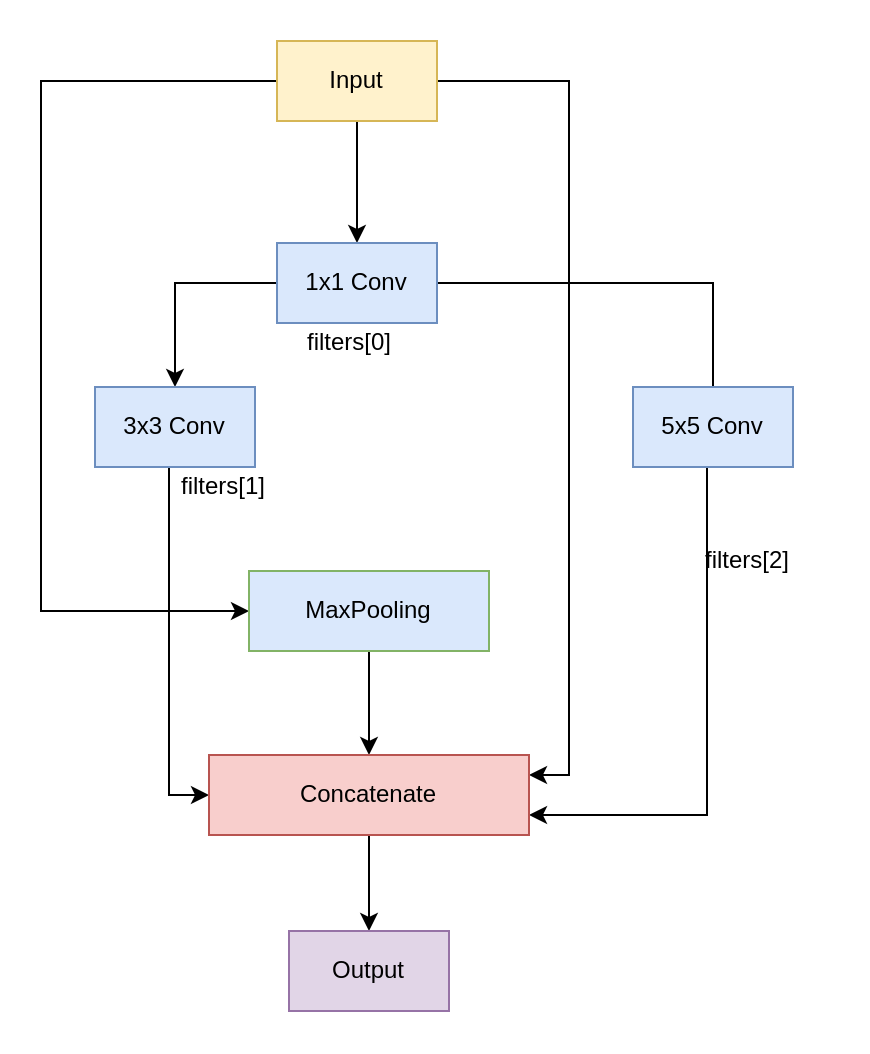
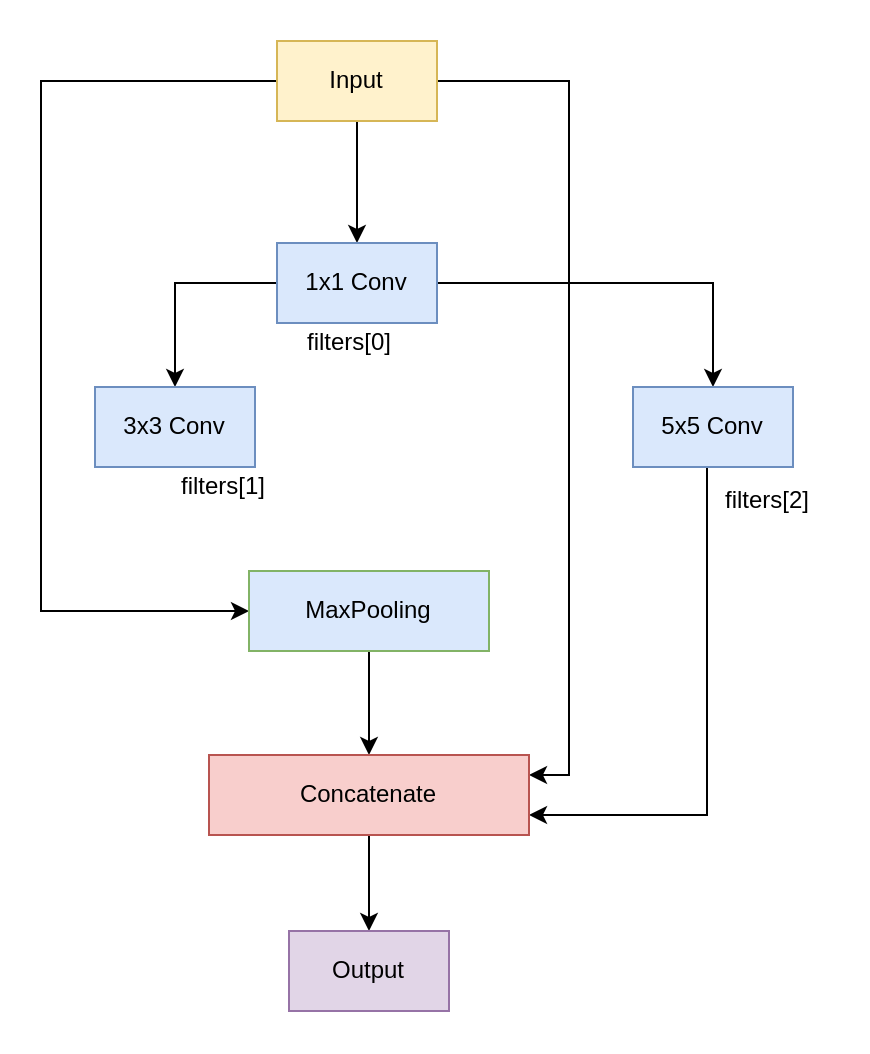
  <mxCell id="0" />
  <mxCell id="1" parent="0" />
  <mxCell id="2" style="edgeStyle=orthogonalEdgeStyle;rounded=0;orthogonalLoop=1;jettySize=auto;html=1;entryX=0.5;entryY=0;entryDx=0;entryDy=0;" edge="1" parent="1" source="5" target="8"><mxGeometry relative="1" as="geometry" /></mxCell>
  <mxCell id="3" style="edgeStyle=orthogonalEdgeStyle;rounded=0;orthogonalLoop=1;jettySize=auto;html=1;" edge="1" parent="1" source="5" target="14"><mxGeometry relative="1" as="geometry"><Array as="points"><mxPoint x="20" y="40" /><mxPoint x="20" y="305" /></Array></mxGeometry></mxCell>
  <mxCell id="4" style="edgeStyle=orthogonalEdgeStyle;rounded=0;orthogonalLoop=1;jettySize=auto;html=1;entryX=1;entryY=0.25;entryDx=0;entryDy=0;" edge="1" parent="1" source="5" target="16"><mxGeometry relative="1" as="geometry"><Array as="points"><mxPoint x="284" y="40" /><mxPoint x="284" y="387" /></Array></mxGeometry></mxCell>
  <mxCell id="5" value="Input" style="rounded=0;whiteSpace=wrap;html=1;fillColor=#fff2cc;strokeColor=#d6b656;" vertex="1" parent="1"><mxGeometry x="138" y="20" width="80" height="40" as="geometry" /></mxCell>
  <mxCell id="6" style="edgeStyle=orthogonalEdgeStyle;rounded=0;orthogonalLoop=1;jettySize=auto;html=1;entryX=0.5;entryY=0;entryDx=0;entryDy=0;" edge="1" parent="1" source="8" target="10"><mxGeometry relative="1" as="geometry" /></mxCell>
- <mxCell id="7" style="edgeStyle=orthogonalEdgeStyle;rounded=0;orthogonalLoop=1;jettySize=auto;html=1;entryX=0.5;entryY=0;entryDx=0;entryDy=0;endArrow=none;" edge="1" parent="1" source="8" target="12"><mxGeometry relative="1" as="geometry" /></mxCell>
+ <mxCell id="7" style="edgeStyle=orthogonalEdgeStyle;rounded=0;orthogonalLoop=1;jettySize=auto;html=1;entryX=0.5;entryY=0;entryDx=0;entryDy=0;" edge="1" parent="1" source="8" target="12"><mxGeometry relative="1" as="geometry" /></mxCell>
  <mxCell id="8" value="1x1 Conv" style="rounded=0;whiteSpace=wrap;html=1;fillColor=#dae8fc;strokeColor=#6c8ebf;" vertex="1" parent="1"><mxGeometry x="138" y="121" width="80" height="40" as="geometry" /></mxCell>
- <mxCell id="9" style="edgeStyle=orthogonalEdgeStyle;rounded=0;orthogonalLoop=1;jettySize=auto;html=1;entryX=0;entryY=0.5;entryDx=0;entryDy=0;" edge="1" parent="1" source="10" target="16"><mxGeometry relative="1" as="geometry"><Array as="points"><mxPoint x="84" y="397" /></Array></mxGeometry></mxCell>
  <mxCell id="10" value="3x3 Conv" style="rounded=0;whiteSpace=wrap;html=1;fillColor=#dae8fc;strokeColor=#6c8ebf;" vertex="1" parent="1"><mxGeometry x="47" y="193" width="80" height="40" as="geometry" /></mxCell>
  <mxCell id="11" style="edgeStyle=orthogonalEdgeStyle;rounded=0;orthogonalLoop=1;jettySize=auto;html=1;entryX=1;entryY=0.75;entryDx=0;entryDy=0;" edge="1" parent="1" source="12" target="16"><mxGeometry relative="1" as="geometry"><Array as="points"><mxPoint x="353" y="407" /></Array></mxGeometry></mxCell>
  <mxCell id="12" value="5x5 Conv" style="rounded=0;whiteSpace=wrap;html=1;fillColor=#dae8fc;strokeColor=#6c8ebf;" vertex="1" parent="1"><mxGeometry x="316" y="193" width="80" height="40" as="geometry" /></mxCell>
  <mxCell id="13" style="edgeStyle=orthogonalEdgeStyle;rounded=0;orthogonalLoop=1;jettySize=auto;html=1;entryX=0.5;entryY=0;entryDx=0;entryDy=0;" edge="1" parent="1" source="14" target="16"><mxGeometry relative="1" as="geometry" /></mxCell>
  <mxCell id="14" value="MaxPooling" style="rounded=0;whiteSpace=wrap;html=1;fillColor=#dae8fc;strokeColor=#82b366;" vertex="1" parent="1"><mxGeometry x="124" y="285" width="120" height="40" as="geometry" /></mxCell>
  <mxCell id="15" style="edgeStyle=orthogonalEdgeStyle;rounded=0;orthogonalLoop=1;jettySize=auto;html=1;entryX=0.5;entryY=0;entryDx=0;entryDy=0;" edge="1" parent="1" source="16" target="17"><mxGeometry relative="1" as="geometry" /></mxCell>
  <mxCell id="16" value="Concatenate" style="rounded=0;whiteSpace=wrap;html=1;fillColor=#f8cecc;strokeColor=#b85450;" vertex="1" parent="1"><mxGeometry x="104" y="377" width="160" height="40" as="geometry" /></mxCell>
  <mxCell id="17" value="Output" style="rounded=0;whiteSpace=wrap;html=1;fillColor=#e1d5e7;strokeColor=#9673a6;" vertex="1" parent="1"><mxGeometry x="144" y="465" width="80" height="40" as="geometry" /></mxCell>
  <mxCell id="18" value="filters[0]" style="text;html=1;align=center;verticalAlign=middle;resizable=0;points=[];autosize=1;strokeColor=none;fillColor=none;" vertex="1" parent="1"><mxGeometry x="144" y="158" width="60" height="26" as="geometry" /></mxCell>
  <mxCell id="19" value="filters[1]" style="text;html=1;align=center;verticalAlign=middle;resizable=0;points=[];autosize=1;strokeColor=none;fillColor=none;" vertex="1" parent="1"><mxGeometry x="81" y="230" width="60" height="26" as="geometry" /></mxCell>
- <mxCell id="20" value="filters[2]" style="text;html=1;align=center;verticalAlign=middle;resizable=0;points=[];autosize=1;strokeColor=none;fillColor=none;" vertex="1" parent="1"><mxGeometry x="343" y="267" width="60" height="26" as="geometry" /></mxCell>
+ <mxCell id="20" value="filters[2]" style="text;html=1;align=center;verticalAlign=middle;resizable=0;points=[];autosize=1;strokeColor=none;fillColor=none;" vertex="1" parent="1"><mxGeometry x="353" y="237" width="60" height="26" as="geometry" /></mxCell>
